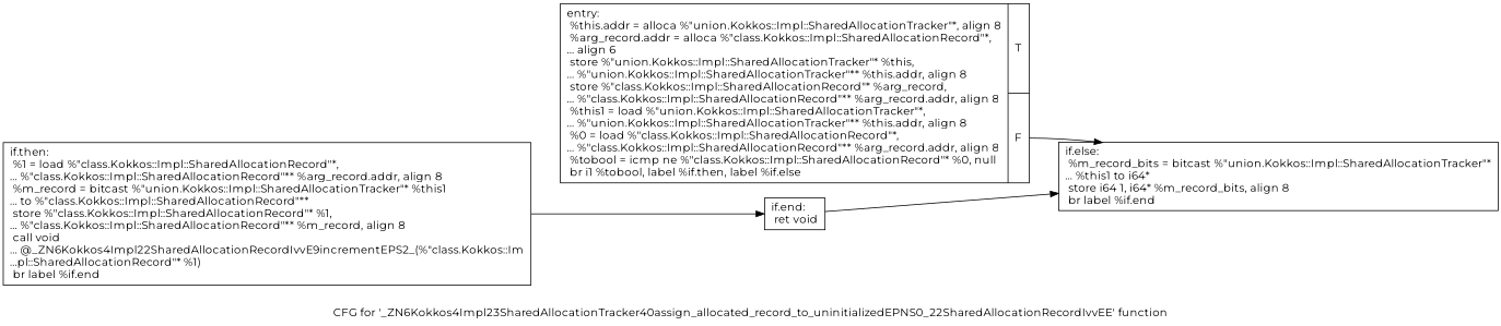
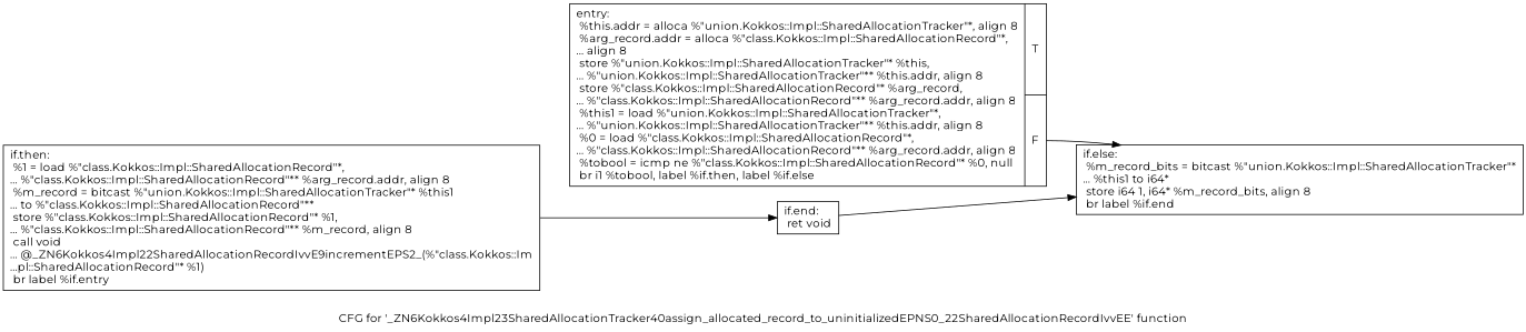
  digraph {
    fontname=Montserrat
    label="CFG for '_ZN6Kokkos4Impl23SharedAllocationTracker40assign_allocated_record_to_uninitializedEPNS0_22SharedAllocationRecordIvvEE' function"
    rankdir=LR
    node [fontname=Montserrat shape=record]
    edge [fontname=Montserrat]
-   n1 [label="{entry:\l  %this.addr = alloca %\"union.Kokkos::Impl::SharedAllocationTracker\"*, align 8\l  %arg_record.addr = alloca %\"class.Kokkos::Impl::SharedAllocationRecord\"*,\l... align 6\l  store %\"union.Kokkos::Impl::SharedAllocationTracker\"* %this,\l... %\"union.Kokkos::Impl::SharedAllocationTracker\"** %this.addr, align 8\l  store %\"class.Kokkos::Impl::SharedAllocationRecord\"* %arg_record,\l... %\"class.Kokkos::Impl::SharedAllocationRecord\"** %arg_record.addr, align 8\l  %this1 = load %\"union.Kokkos::Impl::SharedAllocationTracker\"*,\l... %\"union.Kokkos::Impl::SharedAllocationTracker\"** %this.addr, align 8\l  %0 = load %\"class.Kokkos::Impl::SharedAllocationRecord\"*,\l... %\"class.Kokkos::Impl::SharedAllocationRecord\"** %arg_record.addr, align 8\l  %tobool = icmp ne %\"class.Kokkos::Impl::SharedAllocationRecord\"* %0, null\l  br i1 %tobool, label %if.then, label %if.else\l|{<s0>T|<s1>F}}"]
+   n1 [label="{entry:\l  %this.addr = alloca %\"union.Kokkos::Impl::SharedAllocationTracker\"*, align 8\l  %arg_record.addr = alloca %\"class.Kokkos::Impl::SharedAllocationRecord\"*,\l... align 8\l  store %\"union.Kokkos::Impl::SharedAllocationTracker\"* %this,\l... %\"union.Kokkos::Impl::SharedAllocationTracker\"** %this.addr, align 8\l  store %\"class.Kokkos::Impl::SharedAllocationRecord\"* %arg_record,\l... %\"class.Kokkos::Impl::SharedAllocationRecord\"** %arg_record.addr, align 8\l  %this1 = load %\"union.Kokkos::Impl::SharedAllocationTracker\"*,\l... %\"union.Kokkos::Impl::SharedAllocationTracker\"** %this.addr, align 8\l  %0 = load %\"class.Kokkos::Impl::SharedAllocationRecord\"*,\l... %\"class.Kokkos::Impl::SharedAllocationRecord\"** %arg_record.addr, align 8\l  %tobool = icmp ne %\"class.Kokkos::Impl::SharedAllocationRecord\"* %0, null\l  br i1 %tobool, label %if.then, label %if.else\l|{<s0>T|<s1>F}}"]
    n2 [label="{if.else:                                          \l  %m_record_bits = bitcast %\"union.Kokkos::Impl::SharedAllocationTracker\"*\l... %this1 to i64*\l  store i64 1, i64* %m_record_bits, align 8\l  br label %if.end\l}"]
-   n3 [label="{if.then:                                          \l  %1 = load %\"class.Kokkos::Impl::SharedAllocationRecord\"*,\l... %\"class.Kokkos::Impl::SharedAllocationRecord\"** %arg_record.addr, align 8\l  %m_record = bitcast %\"union.Kokkos::Impl::SharedAllocationTracker\"* %this1\l... to %\"class.Kokkos::Impl::SharedAllocationRecord\"**\l  store %\"class.Kokkos::Impl::SharedAllocationRecord\"* %1,\l... %\"class.Kokkos::Impl::SharedAllocationRecord\"** %m_record, align 8\l  call void\l... @_ZN6Kokkos4Impl22SharedAllocationRecordIvvE9incrementEPS2_(%\"class.Kokkos::Im\l...pl::SharedAllocationRecord\"* %1)\l  br label %if.end\l}"]
+   n3 [label="{if.then:                                          \l  %1 = load %\"class.Kokkos::Impl::SharedAllocationRecord\"*,\l... %\"class.Kokkos::Impl::SharedAllocationRecord\"** %arg_record.addr, align 8\l  %m_record = bitcast %\"union.Kokkos::Impl::SharedAllocationTracker\"* %this1\l... to %\"class.Kokkos::Impl::SharedAllocationRecord\"**\l  store %\"class.Kokkos::Impl::SharedAllocationRecord\"* %1,\l... %\"class.Kokkos::Impl::SharedAllocationRecord\"** %m_record, align 8\l  call void\l... @_ZN6Kokkos4Impl22SharedAllocationRecordIvvE9incrementEPS2_(%\"class.Kokkos::Im\l...pl::SharedAllocationRecord\"* %1)\l  br label %if.entry\l}"]
    n4 [label="{if.end:                                           \l  ret void\l}"]
    n1 -> n2 [tailport=s1]
    n3 -> n4
    n4 -> n2
  }
